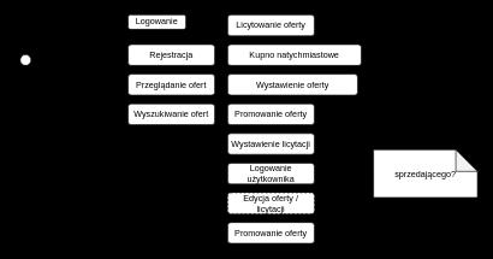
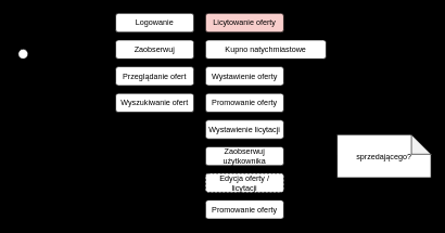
  <mxCell id="0" />
  <mxCell id="1" parent="0" />
  <mxCell id="2" value="Actor" style="shape=umlActor;verticalLabelPosition=bottom;verticalAlign=top;html=1;outlineConnect=0;" vertex="1" parent="1"><mxGeometry x="20" y="75" width="30" height="60" as="geometry" /></mxCell>
- <mxCell id="3" value="Logowanie" style="rounded=1;whiteSpace=wrap;html=1;" vertex="1" parent="1"><mxGeometry x="177" y="20" width="80" height="20" as="geometry" /></mxCell>
- <mxCell id="4" value="Rejestracja" style="rounded=1;whiteSpace=wrap;html=1;" vertex="1" parent="1"><mxGeometry x="177" y="61" width="120" height="29" as="geometry" /></mxCell>
+ <mxCell id="3" value="Logowanie" style="rounded=1;whiteSpace=wrap;html=1;" vertex="1" parent="1"><mxGeometry x="177" y="20" width="120" height="29" as="geometry" /></mxCell>
+ <mxCell id="4" value="Zaobserwuj" style="rounded=1;whiteSpace=wrap;html=1;" vertex="1" parent="1"><mxGeometry x="177" y="61" width="120" height="29" as="geometry" /></mxCell>
  <mxCell id="5" value="Przeglądanie ofert" style="rounded=1;whiteSpace=wrap;html=1;" vertex="1" parent="1"><mxGeometry x="177" y="102" width="120" height="29" as="geometry" /></mxCell>
  <mxCell id="6" value="Wyszukiwanie ofert" style="rounded=1;whiteSpace=wrap;html=1;" vertex="1" parent="1"><mxGeometry x="177" y="143" width="120" height="29" as="geometry" /></mxCell>
- <mxCell id="7" value="Licytowanie oferty" style="rounded=1;whiteSpace=wrap;html=1;" vertex="1" parent="1"><mxGeometry x="315" y="20" width="120" height="29" as="geometry" /></mxCell>
+ <mxCell id="7" value="Licytowanie oferty" style="rounded=1;whiteSpace=wrap;html=1;fillColor=#f8cecc;" vertex="1" parent="1"><mxGeometry x="315" y="20" width="120" height="29" as="geometry" /></mxCell>
  <mxCell id="8" value="Kupno natychmiastowe" style="rounded=1;whiteSpace=wrap;html=1;" vertex="1" parent="1"><mxGeometry x="315" y="61" width="185" height="29" as="geometry" /></mxCell>
- <mxCell id="9" value="Wystawienie oferty" style="rounded=1;whiteSpace=wrap;html=1;" vertex="1" parent="1"><mxGeometry x="315" y="102" width="180" height="29" as="geometry" /></mxCell>
+ <mxCell id="9" value="Wystawienie oferty" style="rounded=1;whiteSpace=wrap;html=1;" vertex="1" parent="1"><mxGeometry x="315" y="102" width="120" height="29" as="geometry" /></mxCell>
  <mxCell id="10" value="Promowanie oferty" style="rounded=1;whiteSpace=wrap;html=1;" vertex="1" parent="1"><mxGeometry x="315" y="143" width="120" height="29" as="geometry" /></mxCell>
  <mxCell id="11" value="Wystawienie licytacji" style="rounded=1;whiteSpace=wrap;html=1;" vertex="1" parent="1"><mxGeometry x="315" y="184" width="120" height="29" as="geometry" /></mxCell>
- <mxCell id="12" value="Logowanie użytkownika" style="rounded=1;whiteSpace=wrap;html=1;" vertex="1" parent="1"><mxGeometry x="315" y="225" width="120" height="29" as="geometry" /></mxCell>
+ <mxCell id="12" value="Zaobserwuj użytkownika" style="rounded=1;whiteSpace=wrap;html=1;" vertex="1" parent="1"><mxGeometry x="315" y="225" width="120" height="29" as="geometry" /></mxCell>
  <mxCell id="13" value="sprzedającego?" style="shape=note;whiteSpace=wrap;html=1;backgroundOutline=1;darkOpacity=0.05;" vertex="1" parent="1"><mxGeometry x="517" y="206.5" width="144" height="66" as="geometry" /></mxCell>
  <mxCell id="14" value="Edycja oferty / licytacji" style="rounded=1;whiteSpace=wrap;html=1;dashed=1;" vertex="1" parent="1"><mxGeometry x="315" y="266" width="120" height="29" as="geometry" /></mxCell>
  <mxCell id="15" value="Promowanie oferty" style="rounded=1;whiteSpace=wrap;html=1;" vertex="1" parent="1"><mxGeometry x="315" y="307" width="120" height="29" as="geometry" /></mxCell>
